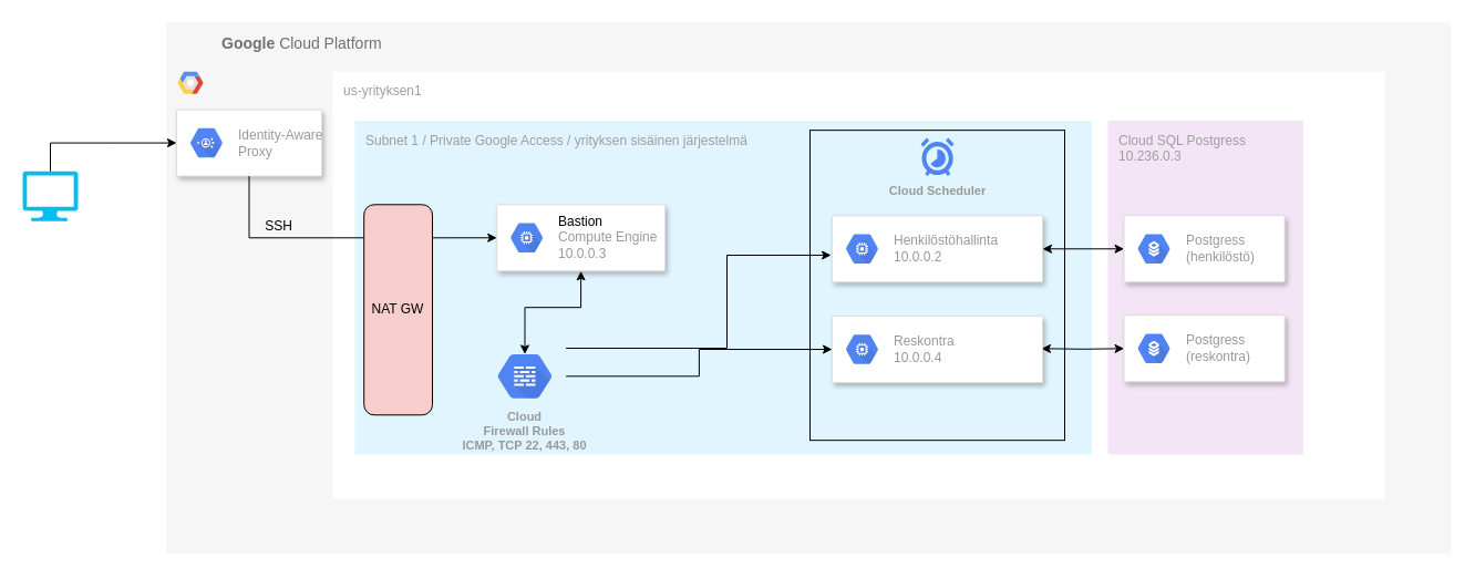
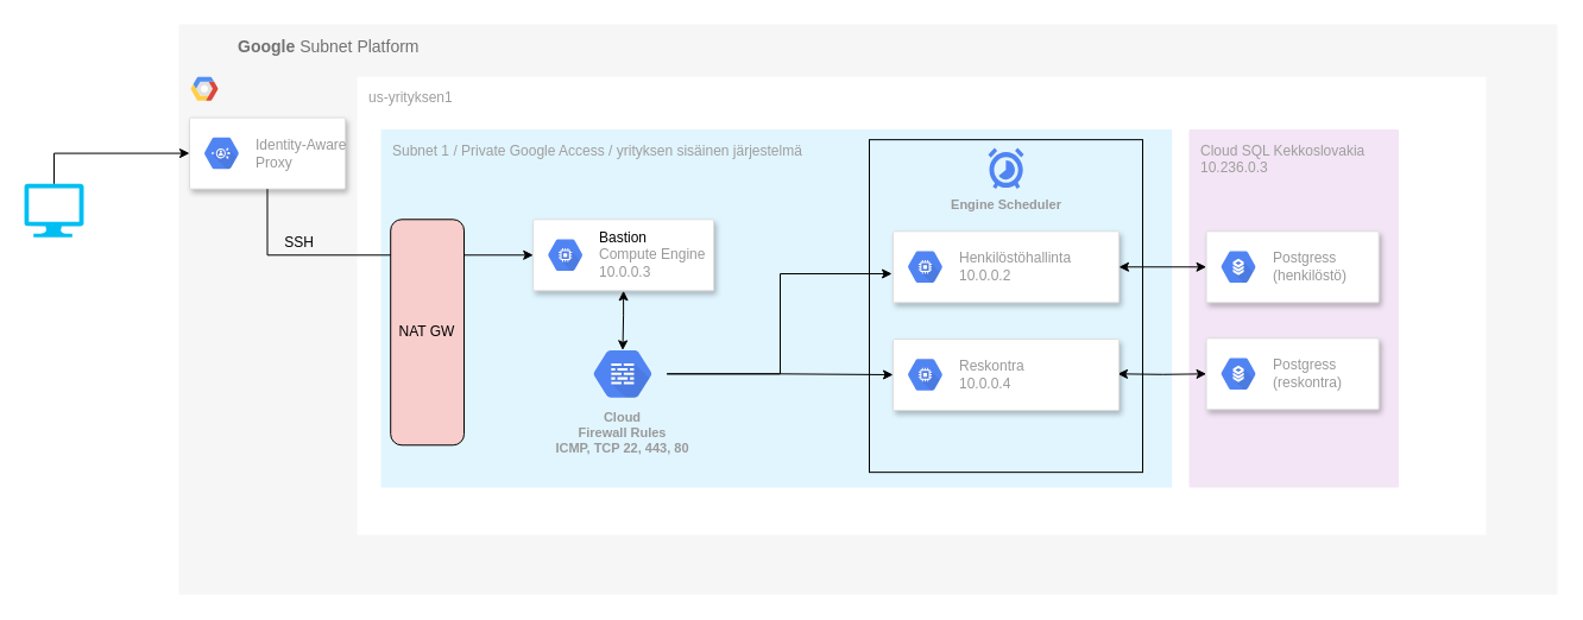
  <mxCell id="0" />
  <mxCell id="1" parent="0" />
  <mxCell id="2" value="" style="verticalLabelPosition=bottom;html=1;verticalAlign=top;align=center;strokeColor=none;fillColor=#00BEF2;shape=mxgraph.azure.computer;pointerEvents=1;" parent="1" vertex="1"><mxGeometry x="20" y="154.29" width="50" height="45" as="geometry" /></mxCell>
  <mxCell id="3" style="edgeStyle=orthogonalEdgeStyle;rounded=0;orthogonalLoop=1;jettySize=auto;html=1;exitX=0;exitY=0.25;exitDx=0;exitDy=0;startArrow=none;startFill=0;endArrow=none;endFill=0;" parent="1" edge="1"><mxGeometry relative="1" as="geometry"><mxPoint x="580" y="294.29" as="targetPoint" /><mxPoint x="615" y="225.04" as="sourcePoint" /></mxGeometry></mxCell>
- <mxCell id="4" value="&lt;b&gt;Google &lt;/b&gt;Cloud Platform" style="fillColor=#F6F6F6;strokeColor=none;shadow=0;gradientColor=none;fontSize=14;align=left;spacing=10;fontColor=#717171;9E9E9E;verticalAlign=top;spacingTop=-4;fontStyle=0;spacingLeft=40;html=1;container=0;" parent="1" vertex="1"><mxGeometry x="150" y="20" width="1160" height="480" as="geometry" /></mxCell>
+ <mxCell id="4" value="&lt;b&gt;Google &lt;/b&gt;Subnet Platform" style="fillColor=#F6F6F6;strokeColor=none;shadow=0;gradientColor=none;fontSize=14;align=left;spacing=10;fontColor=#717171;9E9E9E;verticalAlign=top;spacingTop=-4;fontStyle=0;spacingLeft=40;html=1;container=0;" parent="1" vertex="1"><mxGeometry x="150" y="20" width="1160" height="480" as="geometry" /></mxCell>
  <mxCell id="5" value="" style="shape=mxgraph.gcp2.google_cloud_platform;fillColor=#F6F6F6;strokeColor=none;shadow=0;gradientColor=none;" parent="1" vertex="1"><mxGeometry x="160" y="64.29" width="23" height="20" as="geometry"><mxPoint x="20" y="10" as="offset" /></mxGeometry></mxCell>
  <mxCell id="6" value="us-yrityksen1" style="sketch=0;points=[[0,0,0],[0.25,0,0],[0.5,0,0],[0.75,0,0],[1,0,0],[1,0.25,0],[1,0.5,0],[1,0.75,0],[1,1,0],[0.75,1,0],[0.5,1,0],[0.25,1,0],[0,1,0],[0,0.75,0],[0,0.5,0],[0,0.25,0]];rounded=1;absoluteArcSize=1;arcSize=2;html=1;strokeColor=none;gradientColor=none;shadow=0;dashed=0;fontSize=12;fontColor=#9E9E9E;align=left;verticalAlign=top;spacing=10;spacingTop=-4;" parent="1" vertex="1"><mxGeometry x="300" y="64.29" width="950" height="385.71" as="geometry" /></mxCell>
  <mxCell id="7" value="Subnet 1 / Private Google Access / yrityksen sisäinen järjestelmä" style="sketch=0;points=[[0,0,0],[0.25,0,0],[0.5,0,0],[0.75,0,0],[1,0,0],[1,0.25,0],[1,0.5,0],[1,0.75,0],[1,1,0],[0.75,1,0],[0.5,1,0],[0.25,1,0],[0,1,0],[0,0.75,0],[0,0.5,0],[0,0.25,0]];rounded=1;absoluteArcSize=1;arcSize=2;html=1;strokeColor=none;gradientColor=none;shadow=0;dashed=0;fontSize=12;fontColor=#9E9E9E;align=left;verticalAlign=top;spacing=10;spacingTop=-4;fillColor=#E1F5FE;" parent="1" vertex="1"><mxGeometry x="320" y="108.57" width="665.74" height="301.43" as="geometry" /></mxCell>
  <mxCell id="8" value="" style="strokeColor=#dddddd;shadow=1;strokeWidth=1;rounded=1;absoluteArcSize=1;arcSize=2;" parent="1" vertex="1"><mxGeometry x="158.98" y="98.58" width="131.02" height="60" as="geometry" /></mxCell>
  <mxCell id="9" value="Identity-Aware&#10;Proxy" style="sketch=0;dashed=0;connectable=0;html=1;fillColor=#5184F3;strokeColor=none;shape=mxgraph.gcp2.hexIcon;prIcon=identity_aware_proxy;part=1;labelPosition=right;verticalLabelPosition=middle;align=left;verticalAlign=middle;spacingLeft=5;fontColor=#999999;fontSize=12;" parent="8" vertex="1"><mxGeometry y="0.5" width="44" height="39" relative="1" as="geometry"><mxPoint x="5" y="-19.5" as="offset" /></mxGeometry></mxCell>
  <mxCell id="10" style="edgeStyle=orthogonalEdgeStyle;rounded=0;orthogonalLoop=1;jettySize=auto;html=1;exitX=0.5;exitY=0;exitDx=0;exitDy=0;exitPerimeter=0;entryX=0;entryY=0.5;entryDx=0;entryDy=0;" parent="1" source="2" target="8" edge="1"><mxGeometry relative="1" as="geometry" /></mxCell>
  <mxCell id="11" value="" style="strokeColor=#dddddd;shadow=1;strokeWidth=1;rounded=1;absoluteArcSize=1;arcSize=2;" parent="1" vertex="1"><mxGeometry x="448.2" y="184.29" width="151.8" height="60" as="geometry" /></mxCell>
  <mxCell id="12" value="&lt;font color=&quot;#000000&quot;&gt;Bastion&lt;/font&gt;&lt;br&gt;Compute Engine&lt;br&gt;10.0.0.3" style="sketch=0;dashed=0;connectable=0;html=1;fillColor=#5184F3;strokeColor=none;shape=mxgraph.gcp2.hexIcon;prIcon=compute_engine;part=1;labelPosition=right;verticalLabelPosition=middle;align=left;verticalAlign=middle;spacingLeft=5;fontColor=#999999;fontSize=12;" parent="11" vertex="1"><mxGeometry y="0.5" width="44" height="39" relative="1" as="geometry"><mxPoint x="5" y="-19.5" as="offset" /></mxGeometry></mxCell>
  <mxCell id="13" style="edgeStyle=orthogonalEdgeStyle;rounded=0;orthogonalLoop=1;jettySize=auto;html=1;exitX=0.5;exitY=1;exitDx=0;exitDy=0;entryX=0;entryY=0.5;entryDx=0;entryDy=0;strokeColor=#000000;" parent="1" source="8" target="11" edge="1"><mxGeometry relative="1" as="geometry" /></mxCell>
- <mxCell id="14" value="Cloud SQL Postgress&lt;br&gt;10.236.0.3" style="sketch=0;points=[[0,0,0],[0.25,0,0],[0.5,0,0],[0.75,0,0],[1,0,0],[1,0.25,0],[1,0.5,0],[1,0.75,0],[1,1,0],[0.75,1,0],[0.5,1,0],[0.25,1,0],[0,1,0],[0,0.75,0],[0,0.5,0],[0,0.25,0]];rounded=1;absoluteArcSize=1;arcSize=2;html=1;strokeColor=none;gradientColor=none;shadow=0;dashed=0;fontSize=12;fontColor=#9E9E9E;align=left;verticalAlign=top;spacing=10;spacingTop=-4;fillColor=#F3E5F5;" parent="1" vertex="1"><mxGeometry x="1000" y="108.57" width="176.44" height="301.43" as="geometry" /></mxCell>
+ <mxCell id="14" value="Cloud SQL Kekkoslovakia&lt;br&gt;10.236.0.3" style="sketch=0;points=[[0,0,0],[0.25,0,0],[0.5,0,0],[0.75,0,0],[1,0,0],[1,0.25,0],[1,0.5,0],[1,0.75,0],[1,1,0],[0.75,1,0],[0.5,1,0],[0.25,1,0],[0,1,0],[0,0.75,0],[0,0.5,0],[0,0.25,0]];rounded=1;absoluteArcSize=1;arcSize=2;html=1;strokeColor=none;gradientColor=none;shadow=0;dashed=0;fontSize=12;fontColor=#9E9E9E;align=left;verticalAlign=top;spacing=10;spacingTop=-4;fillColor=#F3E5F5;" parent="1" vertex="1"><mxGeometry x="1000" y="108.57" width="176.44" height="301.43" as="geometry" /></mxCell>
  <mxCell id="15" value="" style="strokeColor=#dddddd;shadow=1;strokeWidth=1;rounded=1;absoluteArcSize=1;arcSize=2;" parent="1" vertex="1"><mxGeometry x="751" y="194.29" width="190" height="60" as="geometry" /></mxCell>
  <mxCell id="16" value="Henkilöstöhallinta&lt;br&gt;10.0.0.2" style="sketch=0;dashed=0;connectable=0;html=1;fillColor=#5184F3;strokeColor=none;shape=mxgraph.gcp2.hexIcon;prIcon=compute_engine;part=1;labelPosition=right;verticalLabelPosition=middle;align=left;verticalAlign=middle;spacingLeft=5;fontColor=#999999;fontSize=12;" parent="15" vertex="1"><mxGeometry y="0.5" width="44" height="39" relative="1" as="geometry"><mxPoint x="5" y="-19.5" as="offset" /></mxGeometry></mxCell>
  <mxCell id="17" style="edgeStyle=orthogonalEdgeStyle;rounded=0;orthogonalLoop=1;jettySize=auto;html=1;exitX=1;exitY=0.5;exitDx=0;exitDy=0;entryX=0;entryY=0.5;entryDx=0;entryDy=0;startArrow=classic;startFill=1;" parent="1" target="21" edge="1"><mxGeometry relative="1" as="geometry"><mxPoint x="940" y="314.29" as="sourcePoint" /></mxGeometry></mxCell>
  <mxCell id="18" value="" style="strokeColor=#dddddd;shadow=1;strokeWidth=1;rounded=1;absoluteArcSize=1;arcSize=2;" parent="1" vertex="1"><mxGeometry x="1014.574" y="194.29" width="145.096" height="60" as="geometry" /></mxCell>
  <mxCell id="19" value="Postgress&lt;br&gt;(henkilöstö)" style="sketch=0;dashed=0;connectable=0;html=1;fillColor=#5184F3;strokeColor=none;shape=mxgraph.gcp2.hexIcon;prIcon=cloud_sql;part=1;labelPosition=right;verticalLabelPosition=middle;align=left;verticalAlign=middle;spacingLeft=5;fontColor=#999999;fontSize=12;" parent="18" vertex="1"><mxGeometry y="0.5" width="44" height="39" relative="1" as="geometry"><mxPoint x="5" y="-19.5" as="offset" /></mxGeometry></mxCell>
  <mxCell id="20" style="edgeStyle=orthogonalEdgeStyle;rounded=0;orthogonalLoop=1;jettySize=auto;html=1;exitX=1;exitY=0.5;exitDx=0;exitDy=0;entryX=0;entryY=0.5;entryDx=0;entryDy=0;startArrow=classic;startFill=1;" parent="1" source="15" target="18" edge="1"><mxGeometry relative="1" as="geometry" /></mxCell>
  <mxCell id="21" value="" style="strokeColor=#dddddd;shadow=1;strokeWidth=1;rounded=1;absoluteArcSize=1;arcSize=2;" parent="1" vertex="1"><mxGeometry x="1014.574" y="284.29" width="145.096" height="60" as="geometry" /></mxCell>
  <mxCell id="22" value="Postgress&lt;br&gt;(reskontra)" style="sketch=0;dashed=0;connectable=0;html=1;fillColor=#5184F3;strokeColor=none;shape=mxgraph.gcp2.hexIcon;prIcon=cloud_sql;part=1;labelPosition=right;verticalLabelPosition=middle;align=left;verticalAlign=middle;spacingLeft=5;fontColor=#999999;fontSize=12;" parent="21" vertex="1"><mxGeometry y="0.5" width="44" height="39" relative="1" as="geometry"><mxPoint x="5" y="-19.5" as="offset" /></mxGeometry></mxCell>
  <mxCell id="23" style="edgeStyle=orthogonalEdgeStyle;rounded=0;orthogonalLoop=1;jettySize=auto;html=1;entryX=-0.005;entryY=0.595;entryDx=0;entryDy=0;entryPerimeter=0;" edge="1" parent="1" source="25" target="15"><mxGeometry relative="1" as="geometry"><Array as="points"><mxPoint x="656" y="314" /><mxPoint x="656" y="230" /></Array></mxGeometry></mxCell>
  <mxCell id="24" style="edgeStyle=orthogonalEdgeStyle;rounded=0;orthogonalLoop=1;jettySize=auto;html=1;entryX=0;entryY=0.5;entryDx=0;entryDy=0;" edge="1" parent="1" source="25" target="28"><mxGeometry relative="1" as="geometry" /></mxCell>
- <mxCell id="25" value="Cloud&lt;br&gt;Firewall Rules&lt;br&gt;ICMP, TCP 22, 443, 80" style="sketch=0;html=1;fillColor=#5184F3;strokeColor=none;verticalAlign=top;labelPosition=center;verticalLabelPosition=bottom;align=center;spacingTop=-6;fontSize=11;fontStyle=1;fontColor=#999999;shape=mxgraph.gcp2.hexIcon;prIcon=cloud_firewall_rules" parent="1" vertex="1"><mxGeometry x="436.27" y="310.04" width="74.426" height="58.5" as="geometry" /></mxCell>
+ <mxCell id="25" value="Cloud&lt;br&gt;Firewall Rules&lt;br&gt;ICMP, TCP 22, 443, 80" style="sketch=0;html=1;fillColor=#5184F3;strokeColor=none;verticalAlign=top;labelPosition=center;verticalLabelPosition=bottom;align=center;spacingTop=-6;fontSize=11;fontStyle=1;fontColor=#999999;shape=mxgraph.gcp2.hexIcon;prIcon=cloud_firewall_rules" parent="1" vertex="1"><mxGeometry x="486.27" y="285.04" width="74.426" height="58.5" as="geometry" /></mxCell>
  <mxCell id="26" style="edgeStyle=orthogonalEdgeStyle;rounded=0;orthogonalLoop=1;jettySize=auto;html=1;exitX=0.5;exitY=1;exitDx=0;exitDy=0;startArrow=classic;startFill=1;entryX=0.5;entryY=0.16;entryDx=0;entryDy=0;entryPerimeter=0;" parent="1" source="11" target="25" edge="1"><mxGeometry relative="1" as="geometry" /></mxCell>
  <mxCell id="27" value="NAT GW" style="rounded=1;whiteSpace=wrap;html=1;fillColor=#f8cecc;" parent="1" vertex="1"><mxGeometry x="328.21" y="184.29" width="61.8" height="190" as="geometry" /></mxCell>
  <mxCell id="28" value="" style="strokeColor=#dddddd;shadow=1;strokeWidth=1;rounded=1;absoluteArcSize=1;arcSize=2;" parent="1" vertex="1"><mxGeometry x="751" y="285.04" width="190" height="60" as="geometry" /></mxCell>
  <mxCell id="29" value="Reskontra&lt;br&gt;10.0.0.4" style="sketch=0;dashed=0;connectable=0;html=1;fillColor=#5184F3;strokeColor=none;shape=mxgraph.gcp2.hexIcon;prIcon=compute_engine;part=1;labelPosition=right;verticalLabelPosition=middle;align=left;verticalAlign=middle;spacingLeft=5;fontColor=#999999;fontSize=12;" parent="28" vertex="1"><mxGeometry y="0.5" width="44" height="39" relative="1" as="geometry"><mxPoint x="5" y="-19.5" as="offset" /></mxGeometry></mxCell>
  <mxCell id="30" value="&lt;font style=&quot;background-color: rgb(246 , 246 , 246)&quot;&gt;SSH&lt;/font&gt;" style="text;html=1;resizable=0;autosize=1;align=center;verticalAlign=middle;points=[];fillColor=none;strokeColor=none;rounded=0;" parent="1" vertex="1"><mxGeometry x="231.011" y="194.29" width="40" height="20" as="geometry" /></mxCell>
- <mxCell id="31" value="Cloud Scheduler" style="html=1;fillColor=#5184F3;strokeColor=none;verticalAlign=top;labelPosition=center;verticalLabelPosition=bottom;align=center;fontSize=11;fontStyle=1;fontColor=#999999;shape=mxgraph.gcp2.cloud_scheduler" vertex="1" parent="1"><mxGeometry x="831" y="124.08" width="30" height="34.5" as="geometry" /></mxCell>
+ <mxCell id="31" value="Engine Scheduler" style="html=1;fillColor=#5184F3;strokeColor=none;verticalAlign=top;labelPosition=center;verticalLabelPosition=bottom;align=center;fontSize=11;fontStyle=1;fontColor=#999999;shape=mxgraph.gcp2.cloud_scheduler" vertex="1" parent="1"><mxGeometry x="831" y="124.08" width="30" height="34.5" as="geometry" /></mxCell>
  <mxCell id="32" value="" style="rounded=0;whiteSpace=wrap;html=1;gradientColor=none;fillColor=none;" vertex="1" parent="1"><mxGeometry x="731" y="117.14" width="230" height="280" as="geometry" /></mxCell>
